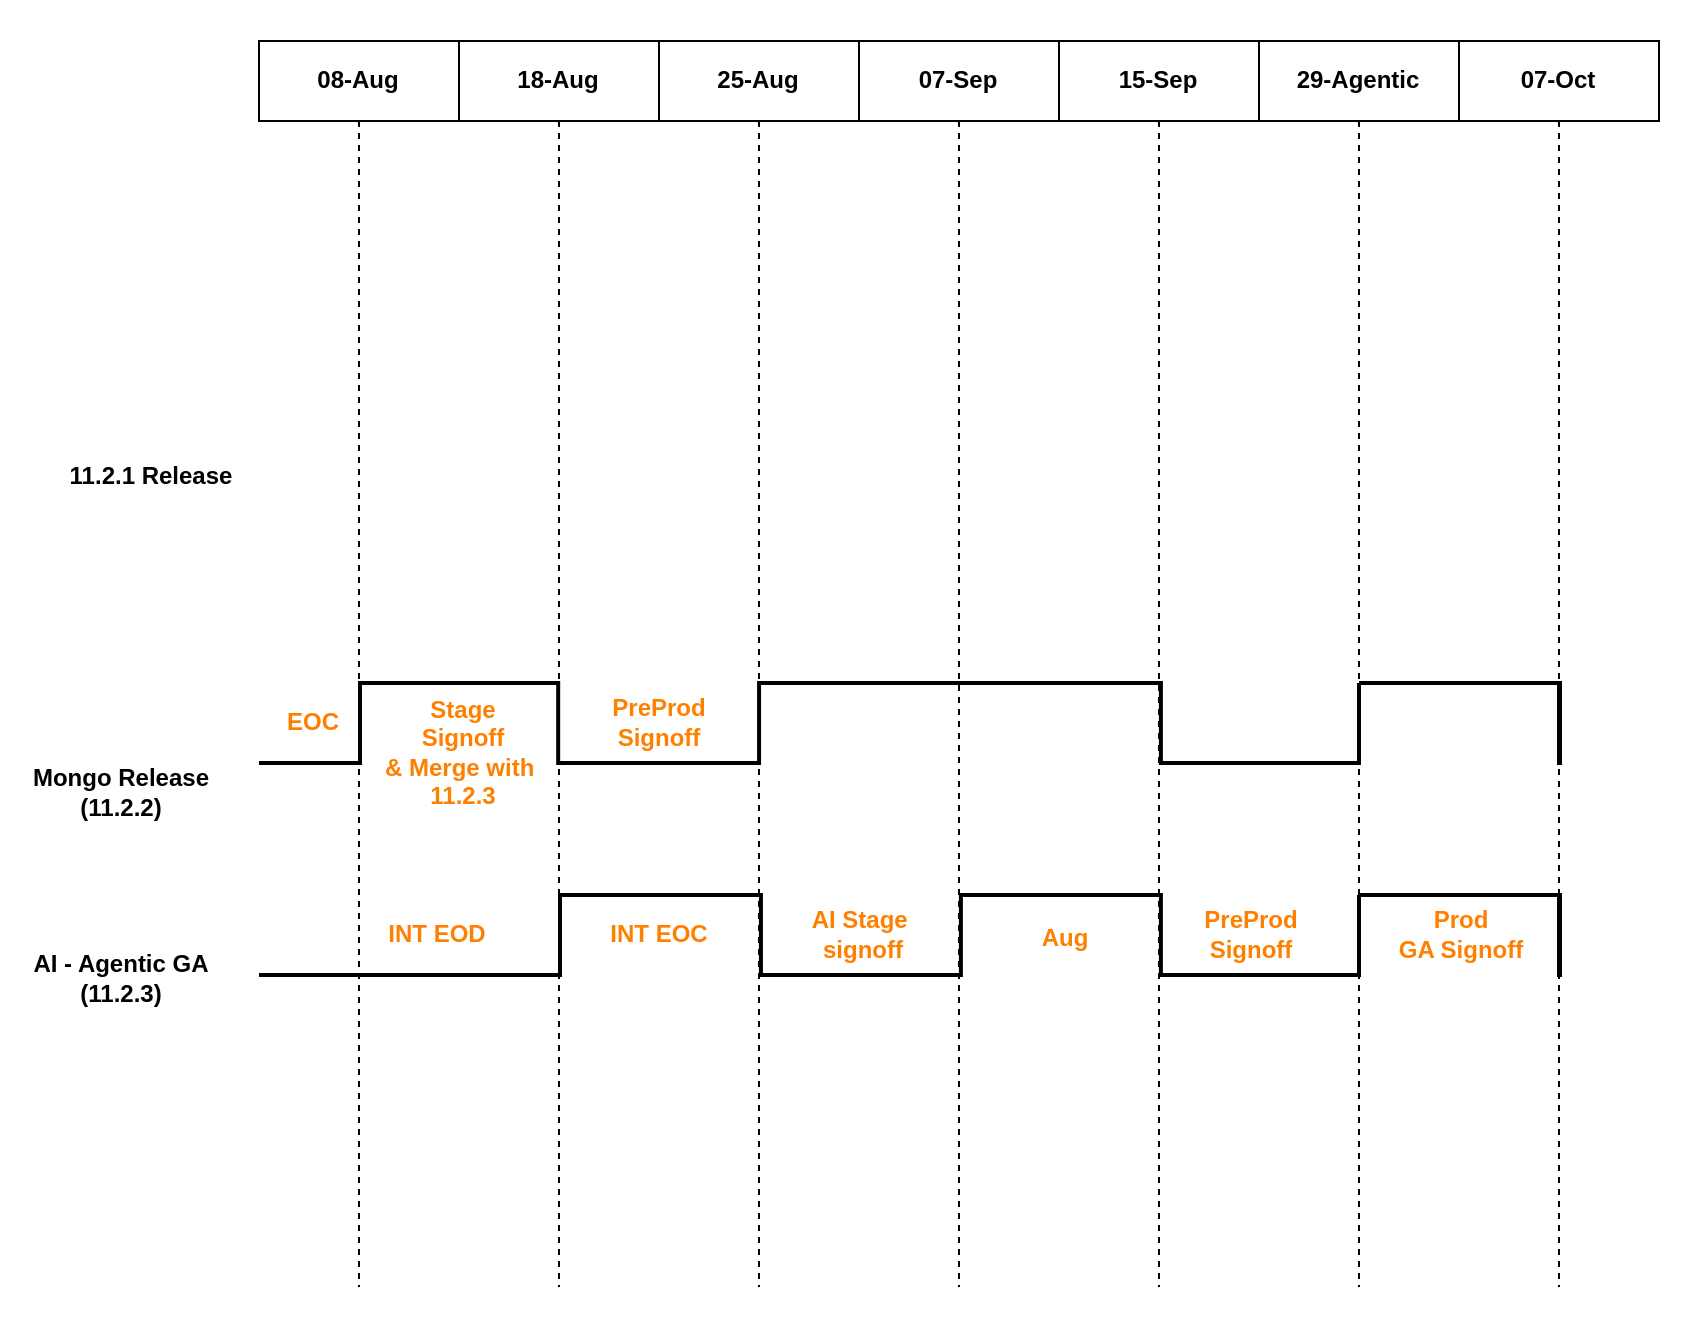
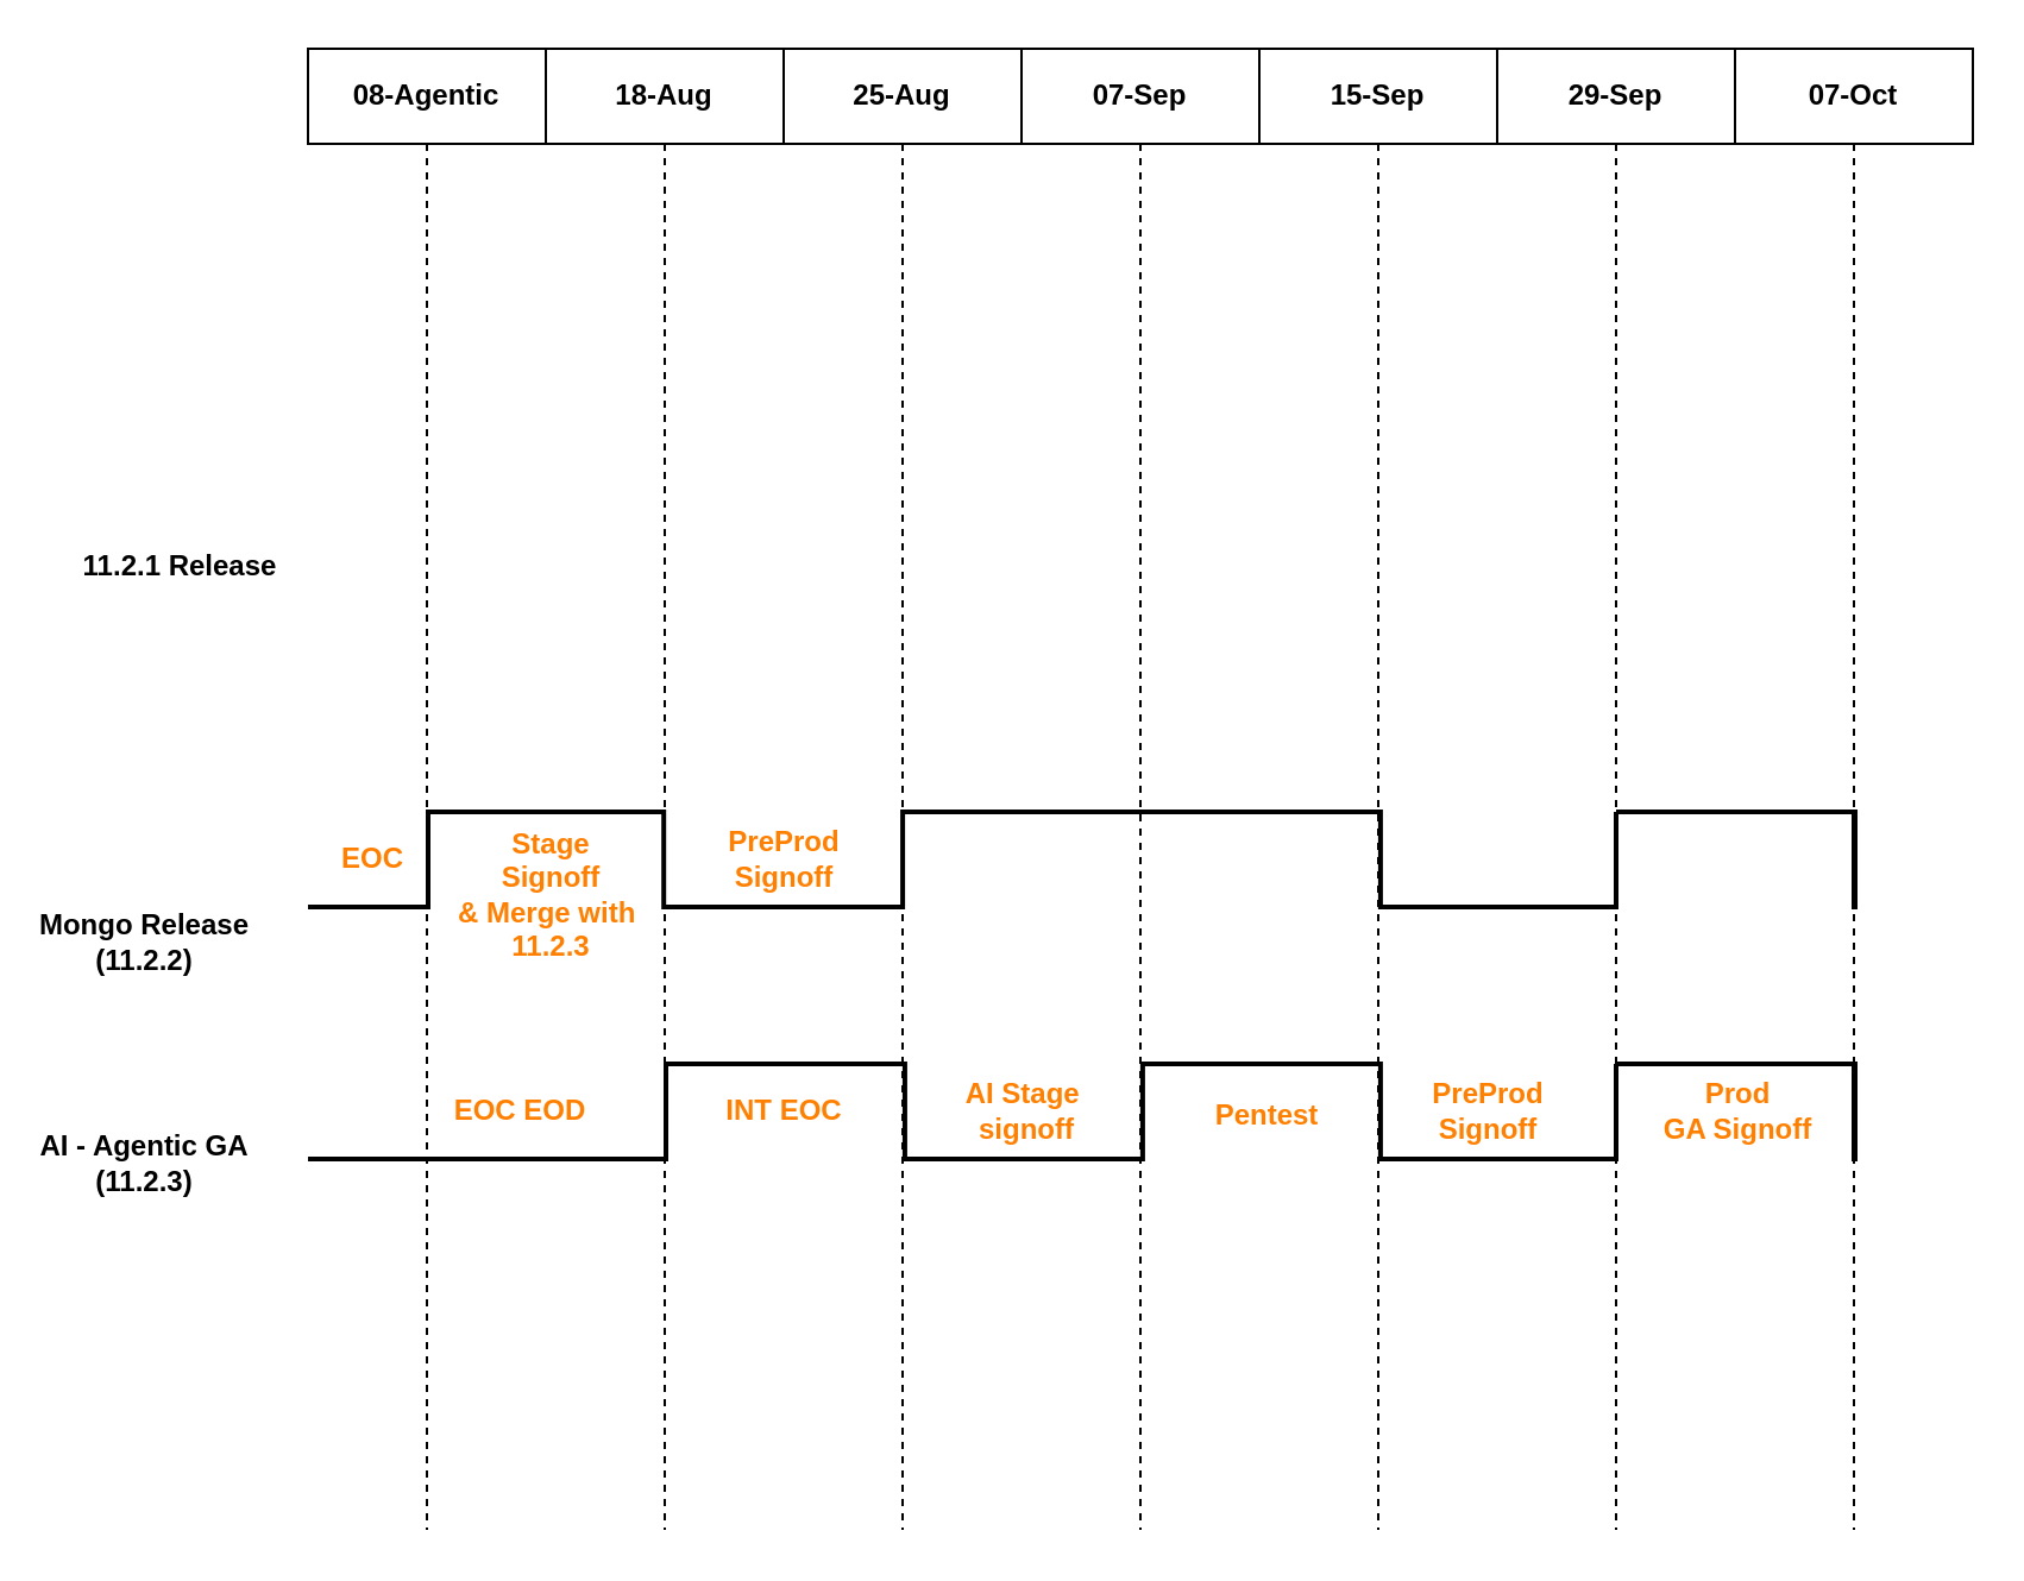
  <mxCell id="0" />
  <mxCell id="1" parent="0" />
  <mxCell id="2" value="" style="verticalLabelPosition=bottom;html=1;verticalAlign=top;strokeWidth=2;shape=mxgraph.lean_mapping.timeline2;dx1=0;dy1=1;dx2=150.5;dy2=0.495;dx3=250.955;dy3=0.995;dx4=350.955;dy4=0.052;dx5=450.955;dy5=0.78;dy6=0;" vertex="1" parent="1"><mxGeometry x="129" y="447" width="550" height="40" as="geometry" /></mxCell>
- <mxCell id="3" value="&lt;b&gt;08-Aug&lt;/b&gt;" style="shape=umlLifeline;perimeter=lifelinePerimeter;whiteSpace=wrap;html=1;container=1;dropTarget=0;collapsible=0;recursiveResize=0;outlineConnect=0;portConstraint=eastwest;newEdgeStyle={&quot;curved&quot;:0,&quot;rounded&quot;:0};" vertex="1" parent="1"><mxGeometry x="129" y="20" width="100" height="623" as="geometry" /></mxCell>
+ <mxCell id="3" value="&lt;b&gt;08-Agentic&lt;/b&gt;" style="shape=umlLifeline;perimeter=lifelinePerimeter;whiteSpace=wrap;html=1;container=1;dropTarget=0;collapsible=0;recursiveResize=0;outlineConnect=0;portConstraint=eastwest;newEdgeStyle={&quot;curved&quot;:0,&quot;rounded&quot;:0};" vertex="1" parent="1"><mxGeometry x="129" y="20" width="100" height="623" as="geometry" /></mxCell>
  <mxCell id="4" value="&lt;b&gt;18-Aug&lt;/b&gt;" style="shape=umlLifeline;perimeter=lifelinePerimeter;whiteSpace=wrap;html=1;container=1;dropTarget=0;collapsible=0;recursiveResize=0;outlineConnect=0;portConstraint=eastwest;newEdgeStyle={&quot;curved&quot;:0,&quot;rounded&quot;:0};" vertex="1" parent="1"><mxGeometry x="229" y="20" width="100" height="623" as="geometry" /></mxCell>
  <mxCell id="5" value="&lt;b&gt;25-Aug&lt;/b&gt;" style="shape=umlLifeline;perimeter=lifelinePerimeter;whiteSpace=wrap;html=1;container=1;dropTarget=0;collapsible=0;recursiveResize=0;outlineConnect=0;portConstraint=eastwest;newEdgeStyle={&quot;curved&quot;:0,&quot;rounded&quot;:0};" vertex="1" parent="1"><mxGeometry x="329" y="20" width="100" height="623" as="geometry" /></mxCell>
  <mxCell id="6" value="&lt;b&gt;07-Sep&lt;/b&gt;" style="shape=umlLifeline;perimeter=lifelinePerimeter;whiteSpace=wrap;html=1;container=1;dropTarget=0;collapsible=0;recursiveResize=0;outlineConnect=0;portConstraint=eastwest;newEdgeStyle={&quot;curved&quot;:0,&quot;rounded&quot;:0};" vertex="1" parent="1"><mxGeometry x="429" y="20" width="100" height="623" as="geometry" /></mxCell>
  <mxCell id="7" value="&lt;b&gt;15-Sep&lt;/b&gt;" style="shape=umlLifeline;perimeter=lifelinePerimeter;whiteSpace=wrap;html=1;container=1;dropTarget=0;collapsible=0;recursiveResize=0;outlineConnect=0;portConstraint=eastwest;newEdgeStyle={&quot;curved&quot;:0,&quot;rounded&quot;:0};" vertex="1" parent="1"><mxGeometry x="529" y="20" width="100" height="623" as="geometry" /></mxCell>
- <mxCell id="8" value="&lt;b&gt;29-Agentic&lt;/b&gt;" style="shape=umlLifeline;perimeter=lifelinePerimeter;whiteSpace=wrap;html=1;container=1;dropTarget=0;collapsible=0;recursiveResize=0;outlineConnect=0;portConstraint=eastwest;newEdgeStyle={&quot;curved&quot;:0,&quot;rounded&quot;:0};" vertex="1" parent="1"><mxGeometry x="629" y="20" width="100" height="623" as="geometry" /></mxCell>
+ <mxCell id="8" value="&lt;b&gt;29-Sep&lt;/b&gt;" style="shape=umlLifeline;perimeter=lifelinePerimeter;whiteSpace=wrap;html=1;container=1;dropTarget=0;collapsible=0;recursiveResize=0;outlineConnect=0;portConstraint=eastwest;newEdgeStyle={&quot;curved&quot;:0,&quot;rounded&quot;:0};" vertex="1" parent="1"><mxGeometry x="629" y="20" width="100" height="623" as="geometry" /></mxCell>
  <mxCell id="9" value="&lt;b&gt;07-Oct&lt;/b&gt;" style="shape=umlLifeline;perimeter=lifelinePerimeter;whiteSpace=wrap;html=1;container=1;dropTarget=0;collapsible=0;recursiveResize=0;outlineConnect=0;portConstraint=eastwest;newEdgeStyle={&quot;curved&quot;:0,&quot;rounded&quot;:0};" vertex="1" parent="1"><mxGeometry x="729" y="20" width="100" height="623" as="geometry" /></mxCell>
  <mxCell id="10" value="11.2.1 Release" style="text;align=center;fontStyle=1;verticalAlign=middle;spacingLeft=3;spacingRight=3;strokeColor=none;rotatable=0;points=[[0,0.5],[1,0.5]];portConstraint=eastwest;html=1;" vertex="1" parent="1"><mxGeometry x="35" y="225" width="80" height="26" as="geometry" /></mxCell>
  <mxCell id="11" value="Mongo Release&lt;div&gt;(11.2.2)&lt;/div&gt;" style="text;align=center;fontStyle=1;verticalAlign=middle;spacingLeft=3;spacingRight=3;strokeColor=none;rotatable=0;points=[[0,0.5],[1,0.5]];portConstraint=eastwest;html=1;" vertex="1" parent="1"><mxGeometry x="20" y="383" width="80" height="26" as="geometry" /></mxCell>
  <mxCell id="12" value="&lt;div&gt;AI - Agentic GA&lt;/div&gt;&lt;div&gt;(11.2.3)&lt;/div&gt;" style="text;align=center;fontStyle=1;verticalAlign=middle;spacingLeft=3;spacingRight=3;strokeColor=none;rotatable=0;points=[[0,0.5],[1,0.5]];portConstraint=eastwest;html=1;" vertex="1" parent="1"><mxGeometry x="20" y="476" width="80" height="26" as="geometry" /></mxCell>
- <mxCell id="13" value="INT EOD" style="text;align=center;fontStyle=1;verticalAlign=middle;spacingLeft=3;spacingRight=3;strokeColor=none;rotatable=0;points=[[0,0.5],[1,0.5]];portConstraint=eastwest;html=1;fontColor=#FF8000;" vertex="1" parent="1"><mxGeometry x="178" y="454" width="80" height="26" as="geometry" /></mxCell>
+ <mxCell id="13" value="EOC EOD" style="text;align=center;fontStyle=1;verticalAlign=middle;spacingLeft=3;spacingRight=3;strokeColor=none;rotatable=0;points=[[0,0.5],[1,0.5]];portConstraint=eastwest;html=1;fontColor=#FF8000;" vertex="1" parent="1"><mxGeometry x="178" y="454" width="80" height="26" as="geometry" /></mxCell>
  <mxCell id="14" value="INT EOC" style="text;align=center;fontStyle=1;verticalAlign=middle;spacingLeft=3;spacingRight=3;strokeColor=none;rotatable=0;points=[[0,0.5],[1,0.5]];portConstraint=eastwest;html=1;fontColor=#FF8000;" vertex="1" parent="1"><mxGeometry x="289" y="454" width="80" height="26" as="geometry" /></mxCell>
  <mxCell id="15" value="AI Stage&amp;nbsp;&lt;div&gt;signoff&lt;/div&gt;" style="text;align=center;fontStyle=1;verticalAlign=middle;spacingLeft=3;spacingRight=3;strokeColor=none;rotatable=0;points=[[0,0.5],[1,0.5]];portConstraint=eastwest;html=1;fontColor=#FF8000;" vertex="1" parent="1"><mxGeometry x="391" y="454" width="80" height="26" as="geometry" /></mxCell>
- <mxCell id="16" value="Aug" style="text;align=center;fontStyle=1;verticalAlign=middle;spacingLeft=3;spacingRight=3;strokeColor=none;rotatable=0;points=[[0,0.5],[1,0.5]];portConstraint=eastwest;html=1;fontColor=#FF8000;" vertex="1" parent="1"><mxGeometry x="492" y="456" width="80" height="26" as="geometry" /></mxCell>
+ <mxCell id="16" value="Pentest" style="text;align=center;fontStyle=1;verticalAlign=middle;spacingLeft=3;spacingRight=3;strokeColor=none;rotatable=0;points=[[0,0.5],[1,0.5]];portConstraint=eastwest;html=1;fontColor=#FF8000;" vertex="1" parent="1"><mxGeometry x="492" y="456" width="80" height="26" as="geometry" /></mxCell>
  <mxCell id="17" value="PreProd&lt;div&gt;Signoff&lt;/div&gt;" style="text;align=center;fontStyle=1;verticalAlign=middle;spacingLeft=3;spacingRight=3;strokeColor=none;rotatable=0;points=[[0,0.5],[1,0.5]];portConstraint=eastwest;html=1;fontColor=#FF8000;" vertex="1" parent="1"><mxGeometry x="585" y="454" width="80" height="26" as="geometry" /></mxCell>
  <mxCell id="18" value="" style="verticalLabelPosition=bottom;html=1;verticalAlign=top;strokeWidth=2;shape=mxgraph.lean_mapping.timeline2;dx1=0;dy1=0.139;dx2=0;dy2=0;dx3=100.5;dy3=1;dx4=100.5;dy4=0.461;dx5=100.5;dy5=1;dy6=0;" vertex="1" parent="1"><mxGeometry x="679" y="447" width="100" height="40" as="geometry" /></mxCell>
  <mxCell id="19" value="Prod&lt;div&gt;GA Signoff&lt;/div&gt;" style="text;align=center;fontStyle=1;verticalAlign=middle;spacingLeft=3;spacingRight=3;strokeColor=none;rotatable=0;points=[[0,0.5],[1,0.5]];portConstraint=eastwest;html=1;fontColor=#FF8000;" vertex="1" parent="1"><mxGeometry x="690" y="454" width="80" height="26" as="geometry" /></mxCell>
  <mxCell id="20" value="" style="verticalLabelPosition=bottom;html=1;verticalAlign=top;strokeWidth=2;shape=mxgraph.lean_mapping.timeline2;dx1=0;dy1=1;dx2=50.5;dy2=0.316;dx3=149.591;dy3=1;dx4=250.045;dy4=0;dx5=450.955;dy5=0.78;dy6=0;" vertex="1" parent="1"><mxGeometry x="129" y="341" width="550" height="40" as="geometry" /></mxCell>
  <mxCell id="21" value="EOC" style="text;align=center;fontStyle=1;verticalAlign=middle;spacingLeft=3;spacingRight=3;strokeColor=none;rotatable=0;points=[[0,0.5],[1,0.5]];portConstraint=eastwest;html=1;fontColor=#FF8000;" vertex="1" parent="1"><mxGeometry x="116" y="348" width="80" height="26" as="geometry" /></mxCell>
  <mxCell id="22" value="Stage&lt;div&gt;Signoff&lt;br&gt;&amp;amp; Merge with&amp;nbsp;&lt;/div&gt;&lt;div&gt;11.2.3&lt;/div&gt;" style="text;align=center;fontStyle=1;verticalAlign=middle;spacingLeft=3;spacingRight=3;strokeColor=none;rotatable=0;points=[[0,0.5],[1,0.5]];portConstraint=eastwest;html=1;fontColor=#FF8000;" vertex="1" parent="1"><mxGeometry x="191" y="363" width="80" height="26" as="geometry" /></mxCell>
  <mxCell id="23" value="PreProd&lt;div&gt;Signoff&lt;/div&gt;" style="text;align=center;fontStyle=1;verticalAlign=middle;spacingLeft=3;spacingRight=3;strokeColor=none;rotatable=0;points=[[0,0.5],[1,0.5]];portConstraint=eastwest;html=1;fontColor=#FF8000;" vertex="1" parent="1"><mxGeometry x="289" y="348" width="80" height="26" as="geometry" /></mxCell>
  <mxCell id="24" value="" style="verticalLabelPosition=bottom;html=1;verticalAlign=top;strokeWidth=2;shape=mxgraph.lean_mapping.timeline2;dx1=0;dy1=0.139;dx2=0;dy2=0;dx3=100.5;dy3=1;dx4=100.5;dy4=0.461;dx5=100.5;dy5=1;dy6=0;" vertex="1" parent="1"><mxGeometry x="679" y="341" width="100" height="40" as="geometry" /></mxCell>
